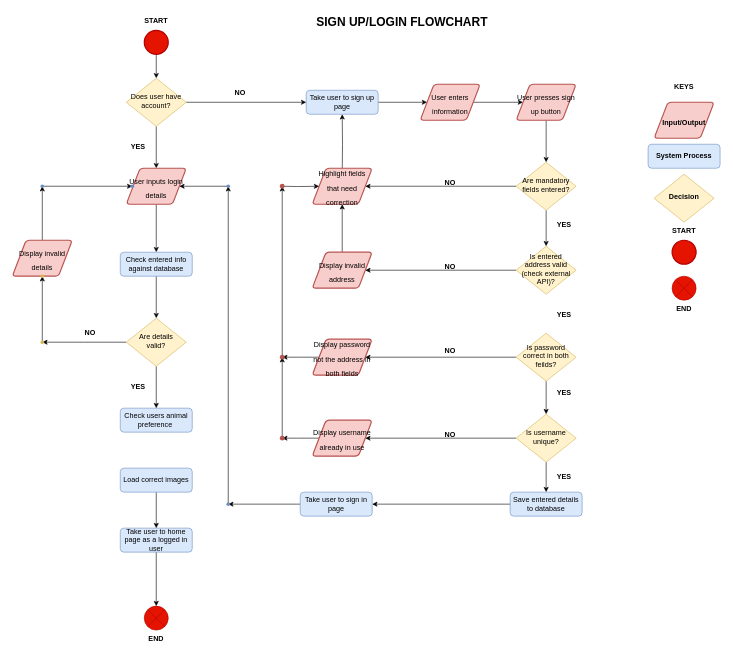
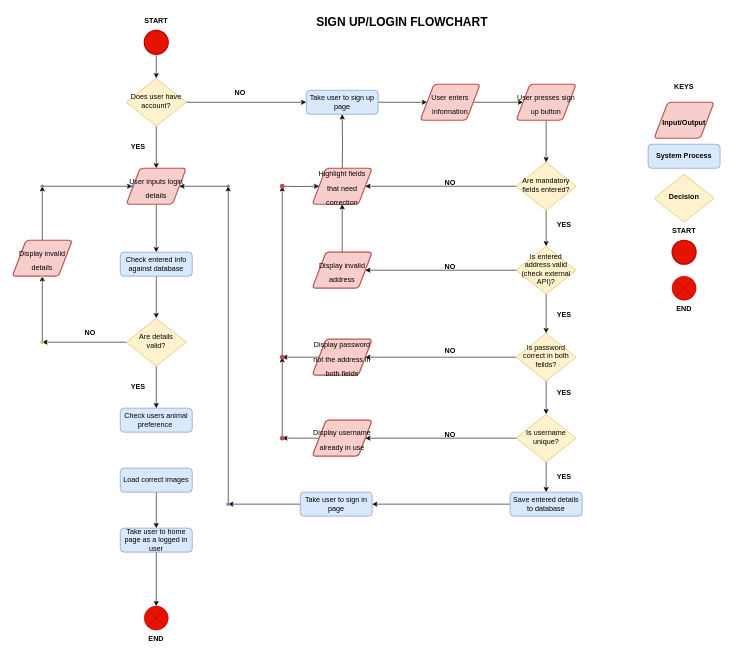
  <mxCell id="0" />
  <mxCell id="1" parent="0" />
  <mxCell id="2" value="" style="edgeStyle=orthogonalEdgeStyle;rounded=0;orthogonalLoop=1;jettySize=auto;html=1;fontSize=20;" edge="1" parent="1" source="3" target="8"><mxGeometry relative="1" as="geometry" /></mxCell>
  <mxCell id="3" value="" style="strokeWidth=2;html=1;shape=mxgraph.flowchart.start_2;whiteSpace=wrap;fillColor=#e51400;strokeColor=#B20000;fontColor=#ffffff;" vertex="1" parent="1"><mxGeometry x="240" y="50" width="40" height="40" as="geometry" /></mxCell>
  <mxCell id="4" value="&lt;b&gt;START&lt;/b&gt;" style="text;html=1;strokeColor=none;fillColor=none;align=center;verticalAlign=middle;whiteSpace=wrap;rounded=0;" vertex="1" parent="1"><mxGeometry x="230" y="20" width="60" height="30" as="geometry" /></mxCell>
  <mxCell id="5" value="&lt;b&gt;&lt;font style=&quot;font-size: 20px;&quot;&gt;SIGN UP/LOGIN FLOWCHART&lt;/font&gt;&lt;/b&gt;" style="text;html=1;strokeColor=none;fillColor=none;align=center;verticalAlign=middle;whiteSpace=wrap;rounded=0;" vertex="1" parent="1"><mxGeometry x="500" y="20" width="340" height="30" as="geometry" /></mxCell>
  <mxCell id="6" value="" style="edgeStyle=orthogonalEdgeStyle;rounded=0;orthogonalLoop=1;jettySize=auto;html=1;fontSize=20;" edge="1" parent="1" source="8" target="13"><mxGeometry relative="1" as="geometry" /></mxCell>
  <mxCell id="7" value="" style="edgeStyle=orthogonalEdgeStyle;rounded=0;orthogonalLoop=1;jettySize=auto;html=1;fontSize=12;" edge="1" parent="1" source="8" target="37"><mxGeometry relative="1" as="geometry" /></mxCell>
  <mxCell id="8" value="Does user have account?" style="rhombus;whiteSpace=wrap;html=1;shadow=0;fontFamily=Helvetica;fontSize=12;align=center;strokeWidth=1;spacing=6;spacingTop=-4;fillColor=#fff2cc;strokeColor=#d6b656;" vertex="1" parent="1"><mxGeometry x="210" y="130" width="100" height="80" as="geometry" /></mxCell>
  <mxCell id="9" value="Check users animal preference&amp;nbsp;" style="rounded=1;whiteSpace=wrap;html=1;fontSize=12;glass=0;strokeWidth=1;shadow=0;fillColor=#dae8fc;strokeColor=#6c8ebf;" vertex="1" parent="1"><mxGeometry x="200" y="680" width="120" height="40" as="geometry" /></mxCell>
  <mxCell id="10" value="" style="edgeStyle=orthogonalEdgeStyle;rounded=0;orthogonalLoop=1;jettySize=auto;html=1;fontSize=12;" edge="1" parent="1" source="11" target="34"><mxGeometry relative="1" as="geometry" /></mxCell>
  <mxCell id="11" value="&lt;font style=&quot;font-size: 12px;&quot;&gt;Display invalid details&lt;/font&gt;" style="shape=parallelogram;html=1;strokeWidth=2;perimeter=parallelogramPerimeter;whiteSpace=wrap;rounded=1;arcSize=12;size=0.23;fontSize=20;fillColor=#f8cecc;strokeColor=#b85450;" vertex="1" parent="1"><mxGeometry x="20" y="400" width="100" height="60" as="geometry" /></mxCell>
  <mxCell id="12" value="" style="edgeStyle=orthogonalEdgeStyle;rounded=0;orthogonalLoop=1;jettySize=auto;html=1;fontSize=12;" edge="1" parent="1" source="13" target="17"><mxGeometry relative="1" as="geometry" /></mxCell>
  <mxCell id="13" value="&lt;font style=&quot;font-size: 12px;&quot;&gt;User inputs login details&lt;/font&gt;" style="shape=parallelogram;html=1;strokeWidth=2;perimeter=parallelogramPerimeter;whiteSpace=wrap;rounded=1;arcSize=12;size=0.23;fontSize=20;fillColor=#f8cecc;strokeColor=#b85450;" vertex="1" parent="1"><mxGeometry x="210" y="280" width="100" height="60" as="geometry" /></mxCell>
  <mxCell id="14" value="&lt;b&gt;YES&lt;/b&gt;" style="text;html=1;strokeColor=none;fillColor=none;align=center;verticalAlign=middle;whiteSpace=wrap;rounded=0;fontSize=12;" vertex="1" parent="1"><mxGeometry x="200" y="630" width="60" height="30" as="geometry" /></mxCell>
  <mxCell id="15" value="&lt;b&gt;YES&lt;/b&gt;" style="text;html=1;strokeColor=none;fillColor=none;align=center;verticalAlign=middle;whiteSpace=wrap;rounded=0;fontSize=12;" vertex="1" parent="1"><mxGeometry x="200" y="230" width="60" height="30" as="geometry" /></mxCell>
  <mxCell id="16" value="" style="edgeStyle=orthogonalEdgeStyle;rounded=0;orthogonalLoop=1;jettySize=auto;html=1;fontSize=12;" edge="1" parent="1" source="17" target="21"><mxGeometry relative="1" as="geometry" /></mxCell>
  <mxCell id="17" value="Check entered info against database" style="rounded=1;whiteSpace=wrap;html=1;fontSize=12;glass=0;strokeWidth=1;shadow=0;fillColor=#dae8fc;strokeColor=#6c8ebf;" vertex="1" parent="1"><mxGeometry x="200" y="420" width="120" height="40" as="geometry" /></mxCell>
  <mxCell id="18" value="&lt;b&gt;Decision&lt;/b&gt;" style="rhombus;whiteSpace=wrap;html=1;shadow=0;fontFamily=Helvetica;fontSize=12;align=center;strokeWidth=1;spacing=6;spacingTop=-4;fillColor=#fff2cc;strokeColor=#d6b656;" vertex="1" parent="1"><mxGeometry x="1090" y="290" width="100" height="80" as="geometry" /></mxCell>
  <mxCell id="19" value="" style="edgeStyle=orthogonalEdgeStyle;rounded=0;orthogonalLoop=1;jettySize=auto;html=1;fontSize=12;" edge="1" parent="1" source="21" target="9"><mxGeometry relative="1" as="geometry" /></mxCell>
  <mxCell id="20" value="" style="edgeStyle=orthogonalEdgeStyle;rounded=0;orthogonalLoop=1;jettySize=auto;html=1;fontSize=12;" edge="1" parent="1" source="21"><mxGeometry relative="1" as="geometry"><mxPoint x="70" y="570" as="targetPoint" /></mxGeometry></mxCell>
  <mxCell id="21" value="Are details valid?" style="rhombus;whiteSpace=wrap;html=1;shadow=0;fontFamily=Helvetica;fontSize=12;align=center;strokeWidth=1;spacing=6;spacingTop=-4;fillColor=#fff2cc;strokeColor=#d6b656;" vertex="1" parent="1"><mxGeometry x="210" y="530" width="100" height="80" as="geometry" /></mxCell>
  <mxCell id="22" value="" style="edgeStyle=orthogonalEdgeStyle;rounded=0;orthogonalLoop=1;jettySize=auto;html=1;fontSize=12;" edge="1" parent="1" source="23" target="26"><mxGeometry relative="1" as="geometry" /></mxCell>
  <mxCell id="23" value="Take user to home page as a logged in user" style="rounded=1;whiteSpace=wrap;html=1;fontSize=12;glass=0;strokeWidth=1;shadow=0;fillColor=#dae8fc;strokeColor=#6c8ebf;" vertex="1" parent="1"><mxGeometry x="200" y="880" width="120" height="40" as="geometry" /></mxCell>
  <mxCell id="24" value="" style="edgeStyle=orthogonalEdgeStyle;rounded=0;orthogonalLoop=1;jettySize=auto;html=1;fontSize=12;" edge="1" parent="1" source="25" target="23"><mxGeometry relative="1" as="geometry" /></mxCell>
  <mxCell id="25" value="Load correct images" style="rounded=1;whiteSpace=wrap;html=1;fontSize=12;glass=0;strokeWidth=1;shadow=0;fillColor=#dae8fc;strokeColor=#6c8ebf;" vertex="1" parent="1"><mxGeometry x="200" y="780" width="120" height="40" as="geometry" /></mxCell>
  <mxCell id="26" value="" style="verticalLabelPosition=bottom;verticalAlign=top;html=1;shape=mxgraph.flowchart.or;fontSize=12;fillColor=#e51400;strokeColor=#B20000;fontColor=#ffffff;" vertex="1" parent="1"><mxGeometry x="240" y="1010" width="40" height="40" as="geometry" /></mxCell>
  <mxCell id="27" value="&lt;b&gt;System Process&lt;/b&gt;" style="rounded=1;whiteSpace=wrap;html=1;fontSize=12;glass=0;strokeWidth=1;shadow=0;fillColor=#dae8fc;strokeColor=#6c8ebf;" vertex="1" parent="1"><mxGeometry x="1080" y="240" width="120" height="40" as="geometry" /></mxCell>
  <mxCell id="28" value="&lt;b&gt;END&lt;/b&gt;" style="text;html=1;strokeColor=none;fillColor=none;align=center;verticalAlign=middle;whiteSpace=wrap;rounded=0;fontSize=12;" vertex="1" parent="1"><mxGeometry x="230" y="1050" width="60" height="30" as="geometry" /></mxCell>
  <mxCell id="29" value="" style="edgeStyle=orthogonalEdgeStyle;rounded=0;orthogonalLoop=1;jettySize=auto;html=1;fontSize=12;" edge="1" parent="1" source="30" target="31"><mxGeometry relative="1" as="geometry" /></mxCell>
  <mxCell id="30" value="" style="shape=waypoint;sketch=0;size=6;pointerEvents=1;points=[];fillColor=#fff2cc;resizable=0;rotatable=0;perimeter=centerPerimeter;snapToPoint=1;strokeColor=#d6b656;shadow=0;strokeWidth=1;spacing=6;spacingTop=-4;fontSize=12;" vertex="1" parent="1"><mxGeometry x="60" y="560" width="20" height="20" as="geometry" /></mxCell>
  <mxCell id="31" value="" style="shape=waypoint;sketch=0;size=6;pointerEvents=1;points=[];fillColor=#fff2cc;resizable=0;rotatable=0;perimeter=centerPerimeter;snapToPoint=1;strokeColor=#d6b656;shadow=0;strokeWidth=1;spacing=6;spacingTop=-4;fontSize=12;" vertex="1" parent="1"><mxGeometry x="60" y="450" width="20" height="20" as="geometry" /></mxCell>
  <mxCell id="32" value="&lt;b&gt;NO&lt;/b&gt;" style="text;html=1;strokeColor=none;fillColor=none;align=center;verticalAlign=middle;whiteSpace=wrap;rounded=0;fontSize=12;" vertex="1" parent="1"><mxGeometry x="120" y="540" width="60" height="30" as="geometry" /></mxCell>
  <mxCell id="33" value="" style="edgeStyle=orthogonalEdgeStyle;rounded=0;orthogonalLoop=1;jettySize=auto;html=1;fontSize=12;" edge="1" parent="1" source="34" target="35"><mxGeometry relative="1" as="geometry" /></mxCell>
  <mxCell id="34" value="" style="shape=waypoint;sketch=0;size=6;pointerEvents=1;points=[];fillColor=#dae8fc;resizable=0;rotatable=0;perimeter=centerPerimeter;snapToPoint=1;strokeColor=#6c8ebf;rounded=1;glass=0;strokeWidth=1;shadow=0;" vertex="1" parent="1"><mxGeometry x="60" y="300" width="20" height="20" as="geometry" /></mxCell>
  <mxCell id="35" value="" style="shape=waypoint;sketch=0;size=6;pointerEvents=1;points=[];fillColor=#dae8fc;resizable=0;rotatable=0;perimeter=centerPerimeter;snapToPoint=1;strokeColor=#6c8ebf;rounded=1;glass=0;strokeWidth=1;shadow=0;" vertex="1" parent="1"><mxGeometry x="210" y="300" width="20" height="20" as="geometry" /></mxCell>
  <mxCell id="36" value="" style="edgeStyle=orthogonalEdgeStyle;rounded=0;orthogonalLoop=1;jettySize=auto;html=1;fontSize=12;" edge="1" parent="1" source="37" target="40"><mxGeometry relative="1" as="geometry" /></mxCell>
  <mxCell id="37" value="Take user to sign up page" style="rounded=1;whiteSpace=wrap;html=1;fontSize=12;glass=0;strokeWidth=1;shadow=0;fillColor=#dae8fc;strokeColor=#6c8ebf;" vertex="1" parent="1"><mxGeometry x="510" y="150" width="120" height="40" as="geometry" /></mxCell>
  <mxCell id="38" value="&lt;b&gt;NO&lt;/b&gt;" style="text;html=1;strokeColor=none;fillColor=none;align=center;verticalAlign=middle;whiteSpace=wrap;rounded=0;fontSize=12;" vertex="1" parent="1"><mxGeometry x="370" y="140" width="60" height="30" as="geometry" /></mxCell>
  <mxCell id="39" value="" style="edgeStyle=orthogonalEdgeStyle;rounded=0;orthogonalLoop=1;jettySize=auto;html=1;fontSize=12;" edge="1" parent="1" source="40" target="43"><mxGeometry relative="1" as="geometry" /></mxCell>
  <mxCell id="40" value="&lt;font style=&quot;font-size: 12px;&quot;&gt;User enters information&lt;/font&gt;" style="shape=parallelogram;html=1;strokeWidth=2;perimeter=parallelogramPerimeter;whiteSpace=wrap;rounded=1;arcSize=12;size=0.23;fontSize=20;fillColor=#f8cecc;strokeColor=#b85450;" vertex="1" parent="1"><mxGeometry x="700" y="140" width="100" height="60" as="geometry" /></mxCell>
  <mxCell id="41" value="&lt;font style=&quot;font-size: 12px;&quot;&gt;&lt;b&gt;Input/Output&lt;/b&gt;&lt;/font&gt;" style="shape=parallelogram;html=1;strokeWidth=2;perimeter=parallelogramPerimeter;whiteSpace=wrap;rounded=1;arcSize=12;size=0.23;fontSize=20;fillColor=#f8cecc;strokeColor=#b85450;" vertex="1" parent="1"><mxGeometry x="1090" y="170" width="100" height="60" as="geometry" /></mxCell>
  <mxCell id="42" value="" style="edgeStyle=orthogonalEdgeStyle;rounded=0;orthogonalLoop=1;jettySize=auto;html=1;fontSize=12;entryX=0.5;entryY=0;entryDx=0;entryDy=0;" edge="1" parent="1" source="43" target="46"><mxGeometry relative="1" as="geometry"><mxPoint x="910" y="250" as="targetPoint" /></mxGeometry></mxCell>
  <mxCell id="43" value="&lt;span style=&quot;font-size: 12px;&quot;&gt;User presses sign up button&lt;/span&gt;" style="shape=parallelogram;html=1;strokeWidth=2;perimeter=parallelogramPerimeter;whiteSpace=wrap;rounded=1;arcSize=12;size=0.23;fontSize=20;fillColor=#f8cecc;strokeColor=#b85450;" vertex="1" parent="1"><mxGeometry x="860" y="140" width="100" height="60" as="geometry" /></mxCell>
  <mxCell id="44" value="" style="edgeStyle=orthogonalEdgeStyle;rounded=0;orthogonalLoop=1;jettySize=auto;html=1;fontSize=12;entryX=1;entryY=0.5;entryDx=0;entryDy=0;" edge="1" parent="1" source="46" target="54"><mxGeometry relative="1" as="geometry"><mxPoint x="630" y="310" as="targetPoint" /></mxGeometry></mxCell>
  <mxCell id="45" value="" style="edgeStyle=orthogonalEdgeStyle;rounded=0;orthogonalLoop=1;jettySize=auto;html=1;fontSize=12;" edge="1" parent="1" source="46" target="51"><mxGeometry relative="1" as="geometry" /></mxCell>
  <mxCell id="46" value="Are mandatory fields entered?" style="rhombus;whiteSpace=wrap;html=1;shadow=0;fontFamily=Helvetica;fontSize=12;align=center;strokeWidth=1;spacing=6;spacingTop=-4;fillColor=#fff2cc;strokeColor=#d6b656;" vertex="1" parent="1"><mxGeometry x="860" y="270" width="100" height="80" as="geometry" /></mxCell>
  <mxCell id="47" value="" style="edgeStyle=orthogonalEdgeStyle;rounded=0;orthogonalLoop=1;jettySize=auto;html=1;fontSize=12;" edge="1" parent="1" target="37"><mxGeometry relative="1" as="geometry"><mxPoint x="570" y="290" as="sourcePoint" /></mxGeometry></mxCell>
  <mxCell id="48" value="&lt;b&gt;NO&lt;/b&gt;" style="text;html=1;strokeColor=none;fillColor=none;align=center;verticalAlign=middle;whiteSpace=wrap;rounded=0;fontSize=12;" vertex="1" parent="1"><mxGeometry x="720" y="290" width="60" height="30" as="geometry" /></mxCell>
  <mxCell id="49" value="" style="edgeStyle=orthogonalEdgeStyle;rounded=0;orthogonalLoop=1;jettySize=auto;html=1;fontSize=12;entryX=1;entryY=0.5;entryDx=0;entryDy=0;" edge="1" parent="1" source="51" target="56"><mxGeometry relative="1" as="geometry"><mxPoint x="630" y="450" as="targetPoint" /></mxGeometry></mxCell>
+ <mxCell id="50" value="" style="edgeStyle=orthogonalEdgeStyle;rounded=0;orthogonalLoop=1;jettySize=auto;html=1;fontSize=12;" edge="1" parent="1" source="51" target="59"><mxGeometry relative="1" as="geometry" /></mxCell>
  <mxCell id="51" value="Is entered address valid (check external API)?" style="rhombus;whiteSpace=wrap;html=1;shadow=0;fontFamily=Helvetica;fontSize=12;align=center;strokeWidth=1;spacing=6;spacingTop=-4;fillColor=#fff2cc;strokeColor=#d6b656;" vertex="1" parent="1"><mxGeometry x="860" y="410" width="100" height="80" as="geometry" /></mxCell>
  <mxCell id="52" value="&lt;b&gt;YES&lt;/b&gt;" style="text;html=1;strokeColor=none;fillColor=none;align=center;verticalAlign=middle;whiteSpace=wrap;rounded=0;fontSize=12;" vertex="1" parent="1"><mxGeometry x="910" y="360" width="60" height="30" as="geometry" /></mxCell>
  <mxCell id="53" value="&lt;b&gt;NO&lt;/b&gt;" style="text;html=1;strokeColor=none;fillColor=none;align=center;verticalAlign=middle;whiteSpace=wrap;rounded=0;fontSize=12;" vertex="1" parent="1"><mxGeometry x="720" y="430" width="60" height="30" as="geometry" /></mxCell>
  <mxCell id="54" value="&lt;span style=&quot;font-size: 12px;&quot;&gt;Highlight fields that need correction&lt;/span&gt;" style="shape=parallelogram;html=1;strokeWidth=2;perimeter=parallelogramPerimeter;whiteSpace=wrap;rounded=1;arcSize=12;size=0.23;fontSize=20;fillColor=#f8cecc;strokeColor=#b85450;" vertex="1" parent="1"><mxGeometry x="520" y="280" width="100" height="60" as="geometry" /></mxCell>
  <mxCell id="55" value="" style="edgeStyle=orthogonalEdgeStyle;rounded=0;orthogonalLoop=1;jettySize=auto;html=1;fontSize=12;" edge="1" parent="1" source="56" target="54"><mxGeometry relative="1" as="geometry" /></mxCell>
  <mxCell id="56" value="&lt;span style=&quot;font-size: 12px;&quot;&gt;Display invalid address&lt;/span&gt;" style="shape=parallelogram;html=1;strokeWidth=2;perimeter=parallelogramPerimeter;whiteSpace=wrap;rounded=1;arcSize=12;size=0.23;fontSize=20;fillColor=#f8cecc;strokeColor=#b85450;" vertex="1" parent="1"><mxGeometry x="520" y="420" width="100" height="60" as="geometry" /></mxCell>
  <mxCell id="57" value="" style="edgeStyle=orthogonalEdgeStyle;rounded=0;orthogonalLoop=1;jettySize=auto;html=1;fontSize=12;" edge="1" parent="1" source="59" target="62"><mxGeometry relative="1" as="geometry" /></mxCell>
  <mxCell id="58" value="" style="edgeStyle=orthogonalEdgeStyle;rounded=0;orthogonalLoop=1;jettySize=auto;html=1;fontSize=12;" edge="1" parent="1" source="59" target="69"><mxGeometry relative="1" as="geometry" /></mxCell>
  <mxCell id="59" value="Is password correct in both feilds?" style="rhombus;whiteSpace=wrap;html=1;shadow=0;fontFamily=Helvetica;fontSize=12;align=center;strokeWidth=1;spacing=6;spacingTop=-4;fillColor=#fff2cc;strokeColor=#d6b656;" vertex="1" parent="1"><mxGeometry x="860" y="555" width="100" height="80" as="geometry" /></mxCell>
  <mxCell id="60" value="&lt;b&gt;YES&lt;/b&gt;" style="text;html=1;strokeColor=none;fillColor=none;align=center;verticalAlign=middle;whiteSpace=wrap;rounded=0;fontSize=12;" vertex="1" parent="1"><mxGeometry x="910" y="510" width="60" height="30" as="geometry" /></mxCell>
  <mxCell id="61" value="" style="edgeStyle=orthogonalEdgeStyle;rounded=0;orthogonalLoop=1;jettySize=auto;html=1;fontSize=12;" edge="1" parent="1" source="62"><mxGeometry relative="1" as="geometry"><mxPoint x="470" y="595" as="targetPoint" /></mxGeometry></mxCell>
  <mxCell id="62" value="&lt;font style=&quot;font-size: 12px;&quot;&gt;Display password not the address in both fields&lt;/font&gt;" style="shape=parallelogram;html=1;strokeWidth=2;perimeter=parallelogramPerimeter;whiteSpace=wrap;rounded=1;arcSize=12;size=0.23;fontSize=20;fillColor=#f8cecc;strokeColor=#b85450;" vertex="1" parent="1"><mxGeometry x="520" y="565" width="100" height="60" as="geometry" /></mxCell>
  <mxCell id="63" value="&lt;b&gt;NO&lt;/b&gt;" style="text;html=1;strokeColor=none;fillColor=none;align=center;verticalAlign=middle;whiteSpace=wrap;rounded=0;fontSize=12;" vertex="1" parent="1"><mxGeometry x="720" y="570" width="60" height="30" as="geometry" /></mxCell>
  <mxCell id="64" value="" style="edgeStyle=orthogonalEdgeStyle;rounded=0;orthogonalLoop=1;jettySize=auto;html=1;fontSize=12;startArrow=none;" edge="1" parent="1" source="81"><mxGeometry relative="1" as="geometry"><mxPoint x="470" y="595" as="sourcePoint" /><mxPoint x="470" y="310" as="targetPoint" /></mxGeometry></mxCell>
  <mxCell id="65" value="" style="edgeStyle=orthogonalEdgeStyle;rounded=0;orthogonalLoop=1;jettySize=auto;html=1;fontSize=12;" edge="1" parent="1" target="54"><mxGeometry relative="1" as="geometry"><mxPoint x="470" y="310" as="sourcePoint" /></mxGeometry></mxCell>
  <mxCell id="66" value="" style="shape=waypoint;sketch=0;size=6;pointerEvents=1;points=[];fillColor=#f8cecc;resizable=0;rotatable=0;perimeter=centerPerimeter;snapToPoint=1;fontSize=20;strokeColor=#b85450;strokeWidth=2;rounded=1;arcSize=12;" vertex="1" parent="1"><mxGeometry x="460" y="300" width="20" height="20" as="geometry" /></mxCell>
  <mxCell id="67" value="" style="edgeStyle=orthogonalEdgeStyle;rounded=0;orthogonalLoop=1;jettySize=auto;html=1;fontSize=12;" edge="1" parent="1" source="69" target="71"><mxGeometry relative="1" as="geometry" /></mxCell>
  <mxCell id="68" value="" style="edgeStyle=orthogonalEdgeStyle;rounded=0;orthogonalLoop=1;jettySize=auto;html=1;fontSize=12;" edge="1" parent="1" source="69" target="76"><mxGeometry relative="1" as="geometry" /></mxCell>
  <mxCell id="69" value="Is username unique?" style="rhombus;whiteSpace=wrap;html=1;shadow=0;fontFamily=Helvetica;fontSize=12;align=center;strokeWidth=1;spacing=6;spacingTop=-4;fillColor=#fff2cc;strokeColor=#d6b656;" vertex="1" parent="1"><mxGeometry x="860" y="690" width="100" height="80" as="geometry" /></mxCell>
  <mxCell id="70" value="" style="edgeStyle=orthogonalEdgeStyle;rounded=0;orthogonalLoop=1;jettySize=auto;html=1;fontSize=12;" edge="1" parent="1" source="71"><mxGeometry relative="1" as="geometry"><mxPoint x="470" y="730" as="targetPoint" /></mxGeometry></mxCell>
  <mxCell id="71" value="&lt;font style=&quot;font-size: 12px;&quot;&gt;Display username already in use&lt;/font&gt;" style="shape=parallelogram;html=1;strokeWidth=2;perimeter=parallelogramPerimeter;whiteSpace=wrap;rounded=1;arcSize=12;size=0.23;fontSize=20;fillColor=#f8cecc;strokeColor=#b85450;" vertex="1" parent="1"><mxGeometry x="520" y="700" width="100" height="60" as="geometry" /></mxCell>
  <mxCell id="72" value="&lt;b&gt;NO&lt;/b&gt;" style="text;html=1;strokeColor=none;fillColor=none;align=center;verticalAlign=middle;whiteSpace=wrap;rounded=0;fontSize=12;" vertex="1" parent="1"><mxGeometry x="720" y="710" width="60" height="30" as="geometry" /></mxCell>
  <mxCell id="73" value="" style="edgeStyle=orthogonalEdgeStyle;rounded=0;orthogonalLoop=1;jettySize=auto;html=1;fontSize=12;startArrow=none;" edge="1" parent="1" source="83"><mxGeometry relative="1" as="geometry"><mxPoint x="470" y="730" as="sourcePoint" /><mxPoint x="470" y="595" as="targetPoint" /></mxGeometry></mxCell>
  <mxCell id="74" value="&lt;b&gt;YES&lt;/b&gt;" style="text;html=1;strokeColor=none;fillColor=none;align=center;verticalAlign=middle;whiteSpace=wrap;rounded=0;fontSize=12;" vertex="1" parent="1"><mxGeometry x="910" y="640" width="60" height="30" as="geometry" /></mxCell>
  <mxCell id="75" value="" style="edgeStyle=orthogonalEdgeStyle;rounded=0;orthogonalLoop=1;jettySize=auto;html=1;fontSize=12;" edge="1" parent="1" source="76" target="79"><mxGeometry relative="1" as="geometry" /></mxCell>
  <mxCell id="76" value="Save entered details to database" style="rounded=1;whiteSpace=wrap;html=1;fontSize=12;glass=0;strokeWidth=1;shadow=0;fillColor=#dae8fc;strokeColor=#6c8ebf;" vertex="1" parent="1"><mxGeometry x="850" y="820" width="120" height="40" as="geometry" /></mxCell>
  <mxCell id="77" value="&lt;b&gt;YES&lt;/b&gt;" style="text;html=1;strokeColor=none;fillColor=none;align=center;verticalAlign=middle;whiteSpace=wrap;rounded=0;fontSize=12;" vertex="1" parent="1"><mxGeometry x="910" y="780" width="60" height="30" as="geometry" /></mxCell>
  <mxCell id="78" value="" style="edgeStyle=orthogonalEdgeStyle;rounded=0;orthogonalLoop=1;jettySize=auto;html=1;fontSize=12;" edge="1" parent="1" source="79" target="85"><mxGeometry relative="1" as="geometry" /></mxCell>
  <mxCell id="79" value="Take user to sign in page" style="rounded=1;whiteSpace=wrap;html=1;fontSize=12;glass=0;strokeWidth=1;shadow=0;fillColor=#dae8fc;strokeColor=#6c8ebf;" vertex="1" parent="1"><mxGeometry x="500" y="820" width="120" height="40" as="geometry" /></mxCell>
  <mxCell id="80" value="" style="edgeStyle=orthogonalEdgeStyle;rounded=0;orthogonalLoop=1;jettySize=auto;html=1;fontSize=12;endArrow=none;" edge="1" parent="1" target="81"><mxGeometry relative="1" as="geometry"><mxPoint x="470" y="595" as="sourcePoint" /><mxPoint x="470" y="310" as="targetPoint" /></mxGeometry></mxCell>
  <mxCell id="81" value="" style="shape=waypoint;sketch=0;size=6;pointerEvents=1;points=[];fillColor=#f8cecc;resizable=0;rotatable=0;perimeter=centerPerimeter;snapToPoint=1;fontSize=20;strokeColor=#b85450;strokeWidth=2;rounded=1;arcSize=12;" vertex="1" parent="1"><mxGeometry x="460" y="585" width="20" height="20" as="geometry" /></mxCell>
  <mxCell id="82" value="" style="edgeStyle=orthogonalEdgeStyle;rounded=0;orthogonalLoop=1;jettySize=auto;html=1;fontSize=12;endArrow=none;" edge="1" parent="1" target="83"><mxGeometry relative="1" as="geometry"><mxPoint x="470" y="730" as="sourcePoint" /><mxPoint x="470" y="595" as="targetPoint" /></mxGeometry></mxCell>
  <mxCell id="83" value="" style="shape=waypoint;sketch=0;size=6;pointerEvents=1;points=[];fillColor=#f8cecc;resizable=0;rotatable=0;perimeter=centerPerimeter;snapToPoint=1;fontSize=20;strokeColor=#b85450;strokeWidth=2;rounded=1;arcSize=12;" vertex="1" parent="1"><mxGeometry x="460" y="720" width="20" height="20" as="geometry" /></mxCell>
  <mxCell id="84" value="" style="edgeStyle=orthogonalEdgeStyle;rounded=0;orthogonalLoop=1;jettySize=auto;html=1;fontSize=12;" edge="1" parent="1" source="85" target="87"><mxGeometry relative="1" as="geometry" /></mxCell>
  <mxCell id="85" value="" style="shape=waypoint;sketch=0;size=6;pointerEvents=1;points=[];fillColor=#dae8fc;resizable=0;rotatable=0;perimeter=centerPerimeter;snapToPoint=1;strokeColor=#6c8ebf;rounded=1;glass=0;strokeWidth=1;shadow=0;" vertex="1" parent="1"><mxGeometry x="370" y="830" width="20" height="20" as="geometry" /></mxCell>
  <mxCell id="86" value="" style="edgeStyle=orthogonalEdgeStyle;rounded=0;orthogonalLoop=1;jettySize=auto;html=1;fontSize=12;" edge="1" parent="1" source="87" target="13"><mxGeometry relative="1" as="geometry" /></mxCell>
  <mxCell id="87" value="" style="shape=waypoint;sketch=0;size=6;pointerEvents=1;points=[];fillColor=#dae8fc;resizable=0;rotatable=0;perimeter=centerPerimeter;snapToPoint=1;strokeColor=#6c8ebf;rounded=1;glass=0;strokeWidth=1;shadow=0;" vertex="1" parent="1"><mxGeometry x="370" y="300" width="20" height="20" as="geometry" /></mxCell>
  <mxCell id="88" value="" style="strokeWidth=2;html=1;shape=mxgraph.flowchart.start_2;whiteSpace=wrap;fillColor=#e51400;strokeColor=#B20000;fontColor=#ffffff;" vertex="1" parent="1"><mxGeometry x="1120" y="400" width="40" height="40" as="geometry" /></mxCell>
  <mxCell id="89" value="&lt;b&gt;START&lt;/b&gt;" style="text;html=1;strokeColor=none;fillColor=none;align=center;verticalAlign=middle;whiteSpace=wrap;rounded=0;" vertex="1" parent="1"><mxGeometry x="1110" y="370" width="60" height="30" as="geometry" /></mxCell>
  <mxCell id="90" value="" style="verticalLabelPosition=bottom;verticalAlign=top;html=1;shape=mxgraph.flowchart.or;fontSize=12;fillColor=#e51400;strokeColor=#B20000;fontColor=#ffffff;" vertex="1" parent="1"><mxGeometry x="1120" y="460" width="40" height="40" as="geometry" /></mxCell>
  <mxCell id="91" value="&lt;b&gt;END&lt;/b&gt;" style="text;html=1;strokeColor=none;fillColor=none;align=center;verticalAlign=middle;whiteSpace=wrap;rounded=0;fontSize=12;" vertex="1" parent="1"><mxGeometry x="1110" y="500" width="60" height="30" as="geometry" /></mxCell>
  <mxCell id="92" value="&lt;b&gt;KEYS&lt;/b&gt;" style="text;html=1;strokeColor=none;fillColor=none;align=center;verticalAlign=middle;whiteSpace=wrap;rounded=0;" vertex="1" parent="1"><mxGeometry x="1110" y="130" width="60" height="30" as="geometry" /></mxCell>
